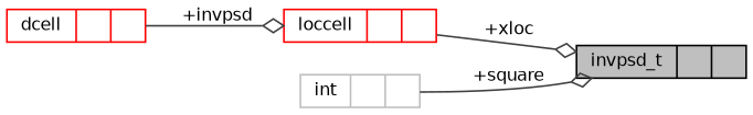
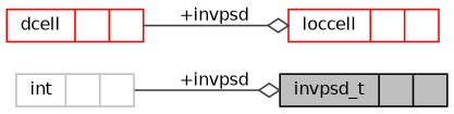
  digraph {
    rankdir=LR
    node [color=red fontname=Helvetica fontsize=10 shape=record]
    edge [arrowhead=odiamond color=grey25 fontname=Helvetica fontsize=10 labelfontname=Helvetica labelfontsize=10 style=solid]
    n1 [color=black fillcolor=grey75 fontcolor=black height=0.2 label="{invpsd_t\n||}" style=filled width=0.4]
    n2 [height=0.2 label="{loccell\n||}" width=0.4]
    n3 [height=0.2 label="{dcell\n||}" width=0.4]
    n4 [color=grey75 height=0.2 label="{int\n||}" width=0.4]
-   n2 -> n1 [label=" +xloc"]
    n3 -> n2 [label=" +invpsd"]
-   n4 -> n1 [label=" +square"]
+   n4 -> n1 [label=" +invpsd"]
  }
